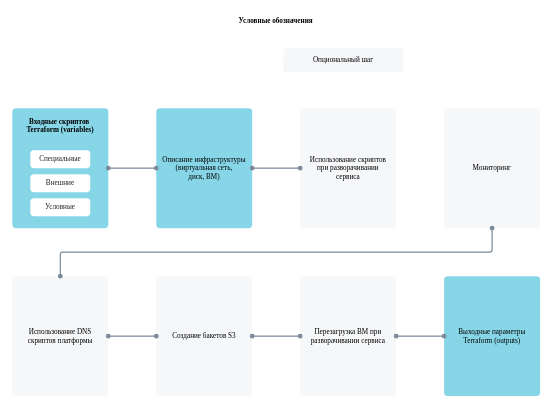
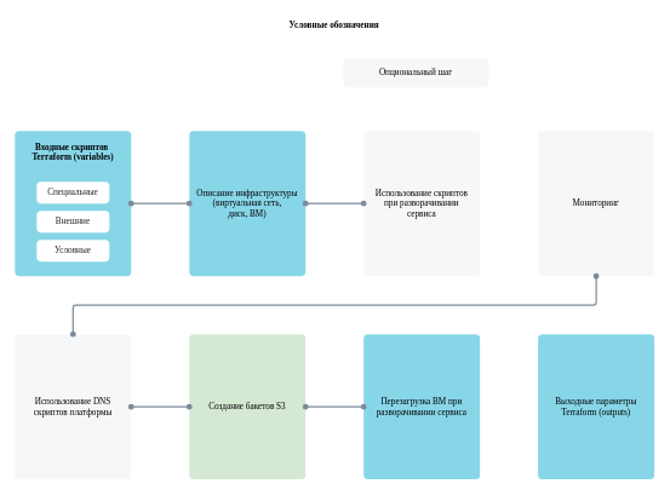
  <mxCell id="0" />
  <mxCell id="1" parent="0" />
  <mxCell id="2" value="Входные скриптов&amp;nbsp; Terraform (variables)" style="rounded=1;whiteSpace=wrap;html=1;fontFamily=VK Sans Display;strokeColor=none;arcsize=12;fillColor=#87D6E8;spacing=10;verticalAlign=top;spacingTop=0;spacingLeft=0;spacingRight=0;fontStyle=1;arcSize=12;absoluteArcSize=1;" parent="1" vertex="1"><mxGeometry x="20" y="180" width="160" height="200" as="geometry" /></mxCell>
  <mxCell id="3" value="&lt;font color=&quot;#212121&quot;&gt;Специальные&lt;/font&gt;" style="rounded=1;whiteSpace=wrap;html=1;fontFamily=VK Sans Display;strokeColor=none;arcsize=12;fillColor=#FFFFFF;spacing=0;spacingTop=12;spacingBottom=12;arcSize=12;absoluteArcSize=1;" parent="1" vertex="1"><mxGeometry x="50" y="250" width="100" height="30" as="geometry" /></mxCell>
  <mxCell id="4" value="&lt;font color=&quot;#212121&quot;&gt;Внешние&lt;/font&gt;" style="rounded=1;whiteSpace=wrap;html=1;fontFamily=VK Sans Display;strokeColor=none;arcsize=12;fillColor=#FFF;spacing=0;spacingTop=12;spacingBottom=12;arcSize=12;absoluteArcSize=1;" parent="1" vertex="1"><mxGeometry x="50" y="290" width="100" height="30" as="geometry" /></mxCell>
  <mxCell id="5" value="&lt;font color=&quot;#212121&quot;&gt;Условные&lt;/font&gt;" style="rounded=1;whiteSpace=wrap;html=1;fontFamily=VK Sans Display;strokeColor=none;arcsize=12;fillColor=#FFF;spacing=0;spacingTop=12;spacingBottom=12;arcSize=12;absoluteArcSize=1;" parent="1" vertex="1"><mxGeometry x="50" y="330" width="100" height="30" as="geometry" /></mxCell>
  <mxCell id="6" value="Описание инфраструктуры (виртуальная сеть, &lt;br&gt;диск, ВМ)" style="rounded=1;whiteSpace=wrap;html=1;fontFamily=VK Sans Display;strokeColor=none;arcsize=12;fillColor=#87D6E8;spacing=10;verticalAlign=middle;spacingTop=0;spacingLeft=0;spacingRight=0;fontStyle=0;arcSize=12;absoluteArcSize=1;" parent="1" vertex="1"><mxGeometry x="260" y="180" width="160" height="200" as="geometry" /></mxCell>
  <mxCell id="7" value="Выходные параметры Terraform (outputs)" style="rounded=1;whiteSpace=wrap;html=1;fontFamily=VK Sans Display;strokeColor=none;arcsize=12;fillColor=#87D6E8;spacing=10;verticalAlign=middle;spacingTop=0;spacingLeft=0;spacingRight=0;fontStyle=0;arcSize=12;absoluteArcSize=1;" parent="1" vertex="1"><mxGeometry x="740" y="460" width="160" height="200" as="geometry" /></mxCell>
  <mxCell id="8" value="Использование скриптов при разворачивании сервиса" style="rounded=1;whiteSpace=wrap;html=1;fontFamily=VK Sans Display;strokeColor=none;arcsize=12;fillColor=#F6F7F9;spacing=10;verticalAlign=middle;spacingTop=0;spacingLeft=0;spacingRight=0;fontStyle=0;arcSize=12;absoluteArcSize=1;" parent="1" vertex="1"><mxGeometry x="500" y="180" width="160" height="200" as="geometry" /></mxCell>
  <mxCell id="9" value="Мониторинг" style="rounded=1;whiteSpace=wrap;html=1;fontFamily=VK Sans Display;strokeColor=none;arcsize=12;fillColor=#F6F7F9;spacing=10;verticalAlign=middle;spacingTop=0;spacingLeft=0;spacingRight=0;fontStyle=0;arcSize=12;absoluteArcSize=1;" parent="1" vertex="1"><mxGeometry x="740" y="180" width="160" height="200" as="geometry" /></mxCell>
  <mxCell id="10" value="Использование DNS скриптов платформы" style="rounded=1;whiteSpace=wrap;html=1;fontFamily=VK Sans Display;strokeColor=none;arcsize=12;fillColor=#F6F7F9;spacing=10;verticalAlign=middle;spacingTop=0;spacingLeft=0;spacingRight=0;fontStyle=0;arcSize=12;absoluteArcSize=1;" parent="1" vertex="1"><mxGeometry x="20" y="460" width="160" height="200" as="geometry" /></mxCell>
- <mxCell id="11" value="Создание бакетов S3" style="rounded=1;whiteSpace=wrap;html=1;fontFamily=VK Sans Display;strokeColor=none;arcsize=12;fillColor=#F6F7F9;spacing=10;verticalAlign=middle;spacingTop=0;spacingLeft=0;spacingRight=0;fontStyle=0;arcSize=12;absoluteArcSize=1;" parent="1" vertex="1"><mxGeometry x="260" y="460" width="160" height="200" as="geometry" /></mxCell>
- <mxCell id="12" value="Перезагрузка ВМ при разворачивании сервиса" style="rounded=1;whiteSpace=wrap;html=1;fontFamily=VK Sans Display;strokeColor=none;arcsize=12;fillColor=#F6F7F9;spacing=10;verticalAlign=middle;spacingTop=0;spacingLeft=0;spacingRight=0;fontStyle=0;arcSize=12;absoluteArcSize=1;" parent="1" vertex="1"><mxGeometry x="500" y="460" width="160" height="200" as="geometry" /></mxCell>
+ <mxCell id="11" value="Создание бакетов S3" style="rounded=1;whiteSpace=wrap;html=1;fontFamily=VK Sans Display;strokeColor=none;arcsize=12;fillColor=#d5e8d4;spacing=10;verticalAlign=middle;spacingTop=0;spacingLeft=0;spacingRight=0;fontStyle=0;arcSize=12;absoluteArcSize=1;" parent="1" vertex="1"><mxGeometry x="260" y="460" width="160" height="200" as="geometry" /></mxCell>
+ <mxCell id="12" value="Перезагрузка ВМ при разворачивании сервиса" style="rounded=1;whiteSpace=wrap;html=1;fontFamily=VK Sans Display;strokeColor=none;arcsize=12;fillColor=#87d6e8;spacing=10;verticalAlign=middle;spacingTop=0;spacingLeft=0;spacingRight=0;fontStyle=0;arcSize=12;absoluteArcSize=1;" parent="1" vertex="1"><mxGeometry x="500" y="460" width="160" height="200" as="geometry" /></mxCell>
  <mxCell id="13" value="Условные обозначения" style="text;html=1;strokeColor=none;fillColor=none;align=center;verticalAlign=middle;whiteSpace=wrap;rounded=0;fontStyle=1;fontFamily=VK Sans Display;fontSize=12;" parent="1" vertex="1"><mxGeometry x="247" y="20" width="425" height="30" as="geometry" /></mxCell>
  <mxCell id="14" value="Опциональный шаг" style="rounded=1;whiteSpace=wrap;html=1;fontFamily=VK Sans Display;strokeColor=none;arcsize=12;fillColor=#F6F7F9;spacing=0;spacingTop=12;spacingBottom=12;arcSize=12;absoluteArcSize=1;strokeWidth=1;fontSize=12;" parent="1" vertex="1"><mxGeometry x="472" y="80" width="200" height="40" as="geometry" /></mxCell>
  <mxCell id="15" value="" style="endArrow=oval;html=1;fontFamily=VK Sans Display;fontColor=#212121;rounded=0;strokeColor=#7C8A9A;endFill=1;startArrow=oval;startFill=1;strokeWidth=2;arcSize=8;exitX=1;exitY=0.5;exitDx=0;exitDy=0;entryX=0;entryY=0.5;entryDx=0;entryDy=0;" parent="1" source="2" target="6" edge="1"><mxGeometry width="50" height="50" relative="1" as="geometry"><mxPoint x="180" y="280" as="sourcePoint" /><mxPoint x="260" y="280" as="targetPoint" /></mxGeometry></mxCell>
  <mxCell id="16" value="" style="endArrow=oval;html=1;fontFamily=VK Sans Display;fontColor=#212121;rounded=0;strokeColor=#7C8A9A;endFill=1;startArrow=oval;startFill=1;strokeWidth=2;arcSize=8;entryX=0;entryY=0.5;entryDx=0;entryDy=0;exitX=1;exitY=0.5;exitDx=0;exitDy=0;" parent="1" source="6" target="8" edge="1"><mxGeometry width="50" height="50" relative="1" as="geometry"><mxPoint x="420" y="279" as="sourcePoint" /><mxPoint x="500" y="279.17" as="targetPoint" /></mxGeometry></mxCell>
  <mxCell id="17" value="" style="endArrow=oval;html=1;fontFamily=VK Sans Display;fontColor=#212121;rounded=0;strokeColor=#7C8A9A;endFill=1;startArrow=oval;startFill=1;strokeWidth=2;arcSize=8;exitX=1;exitY=0.5;exitDx=0;exitDy=0;entryX=0;entryY=0.5;entryDx=0;entryDy=0;" parent="1" source="10" target="11" edge="1"><mxGeometry width="50" height="50" relative="1" as="geometry"><mxPoint x="180" y="559.58" as="sourcePoint" /><mxPoint x="260" y="560" as="targetPoint" /></mxGeometry></mxCell>
  <mxCell id="18" value="" style="endArrow=oval;html=1;fontFamily=VK Sans Display;fontColor=#212121;rounded=0;strokeColor=#7C8A9A;endFill=1;startArrow=oval;startFill=1;strokeWidth=2;arcSize=8;entryX=0;entryY=0.5;entryDx=0;entryDy=0;exitX=1;exitY=0.5;exitDx=0;exitDy=0;" parent="1" source="11" target="12" edge="1"><mxGeometry width="50" height="50" relative="1" as="geometry"><mxPoint x="420" y="560" as="sourcePoint" /><mxPoint x="500" y="559.66" as="targetPoint" /></mxGeometry></mxCell>
- <mxCell id="19" value="" style="endArrow=oval;html=1;fontFamily=VK Sans Display;fontColor=#212121;rounded=0;strokeColor=#7C8A9A;endFill=1;startArrow=oval;startFill=1;strokeWidth=2;arcSize=8;exitX=1;exitY=0.5;exitDx=0;exitDy=0;entryX=0;entryY=0.5;entryDx=0;entryDy=0;" parent="1" source="12" target="7" edge="1"><mxGeometry width="50" height="50" relative="1" as="geometry"><mxPoint x="200" y="580" as="sourcePoint" /><mxPoint x="280" y="580" as="targetPoint" /></mxGeometry></mxCell>
  <mxCell id="20" value="" style="endArrow=oval;html=1;fontFamily=VK Sans Display;fontColor=#212121;rounded=1;strokeColor=#7C8A9A;endFill=1;startArrow=oval;startFill=1;strokeWidth=2;arcSize=8;entryX=0.5;entryY=1;entryDx=0;entryDy=0;exitX=0.5;exitY=0;exitDx=0;exitDy=0;arcSize=8;" parent="1" target="9" edge="1"><mxGeometry width="50" height="50" relative="1" as="geometry"><mxPoint x="100" y="460" as="sourcePoint" /><mxPoint x="580" y="380" as="targetPoint" /><Array as="points"><mxPoint x="100" y="420" /><mxPoint x="820" y="420" /></Array></mxGeometry></mxCell>
